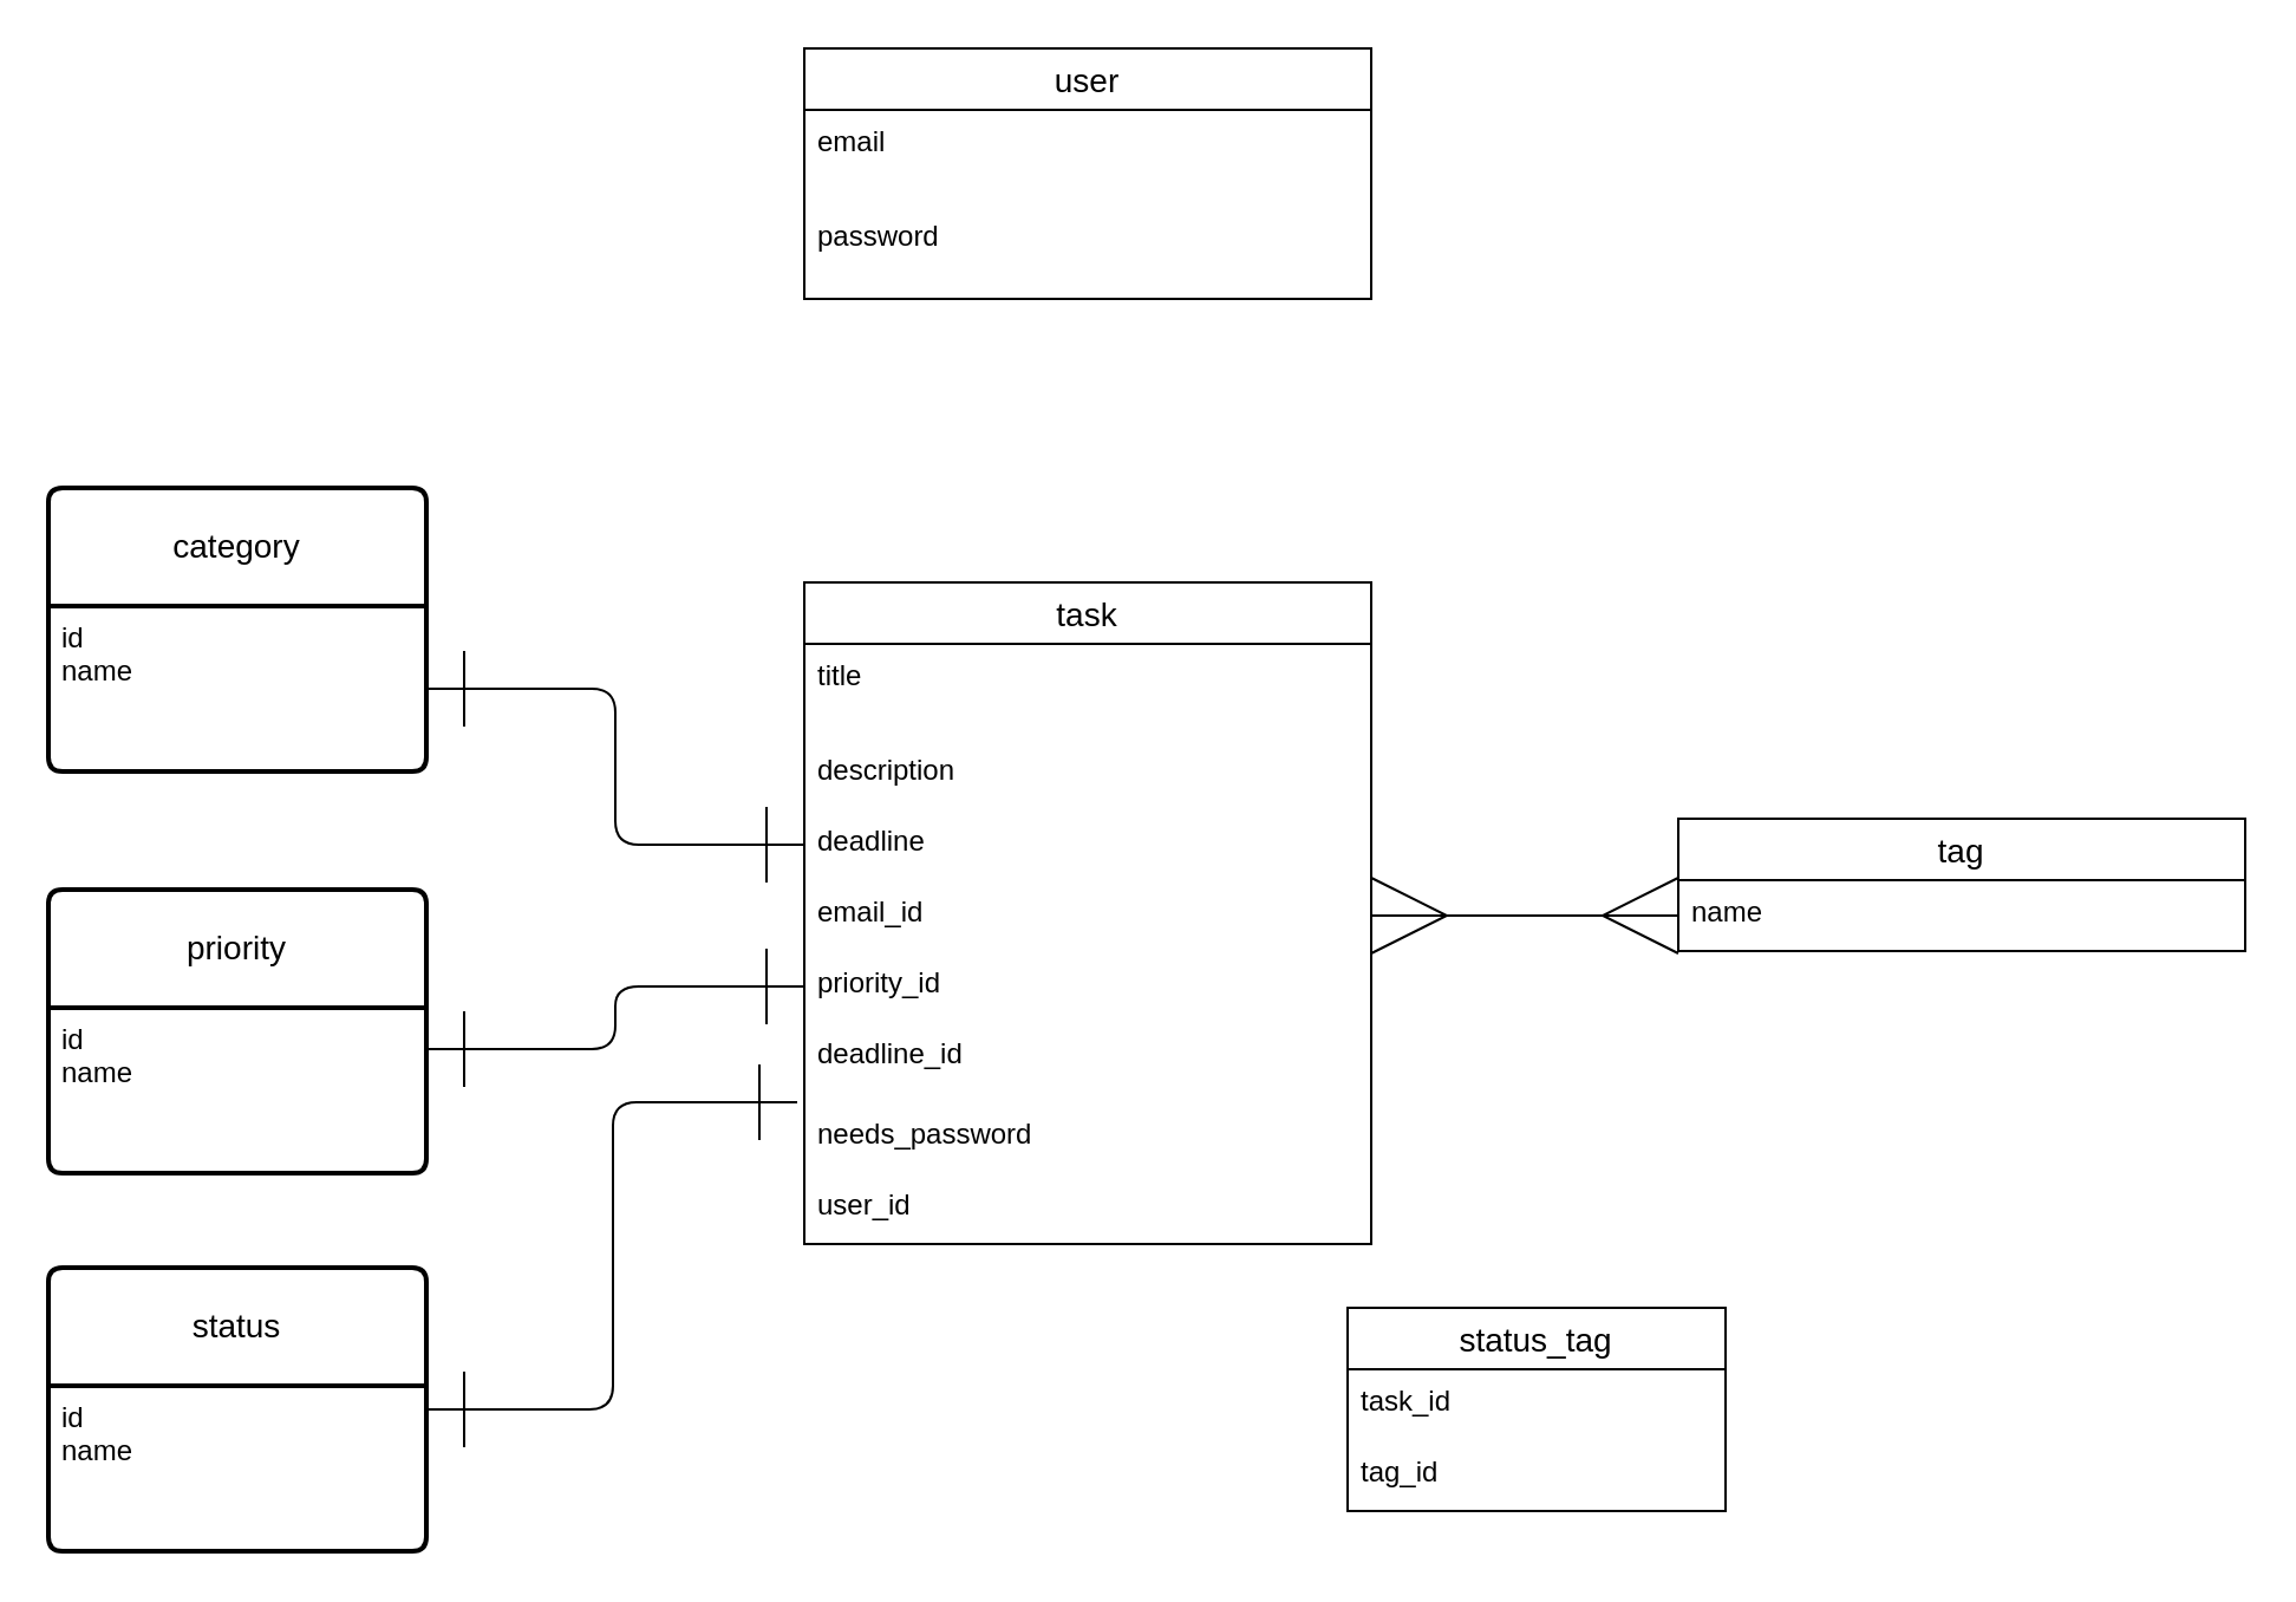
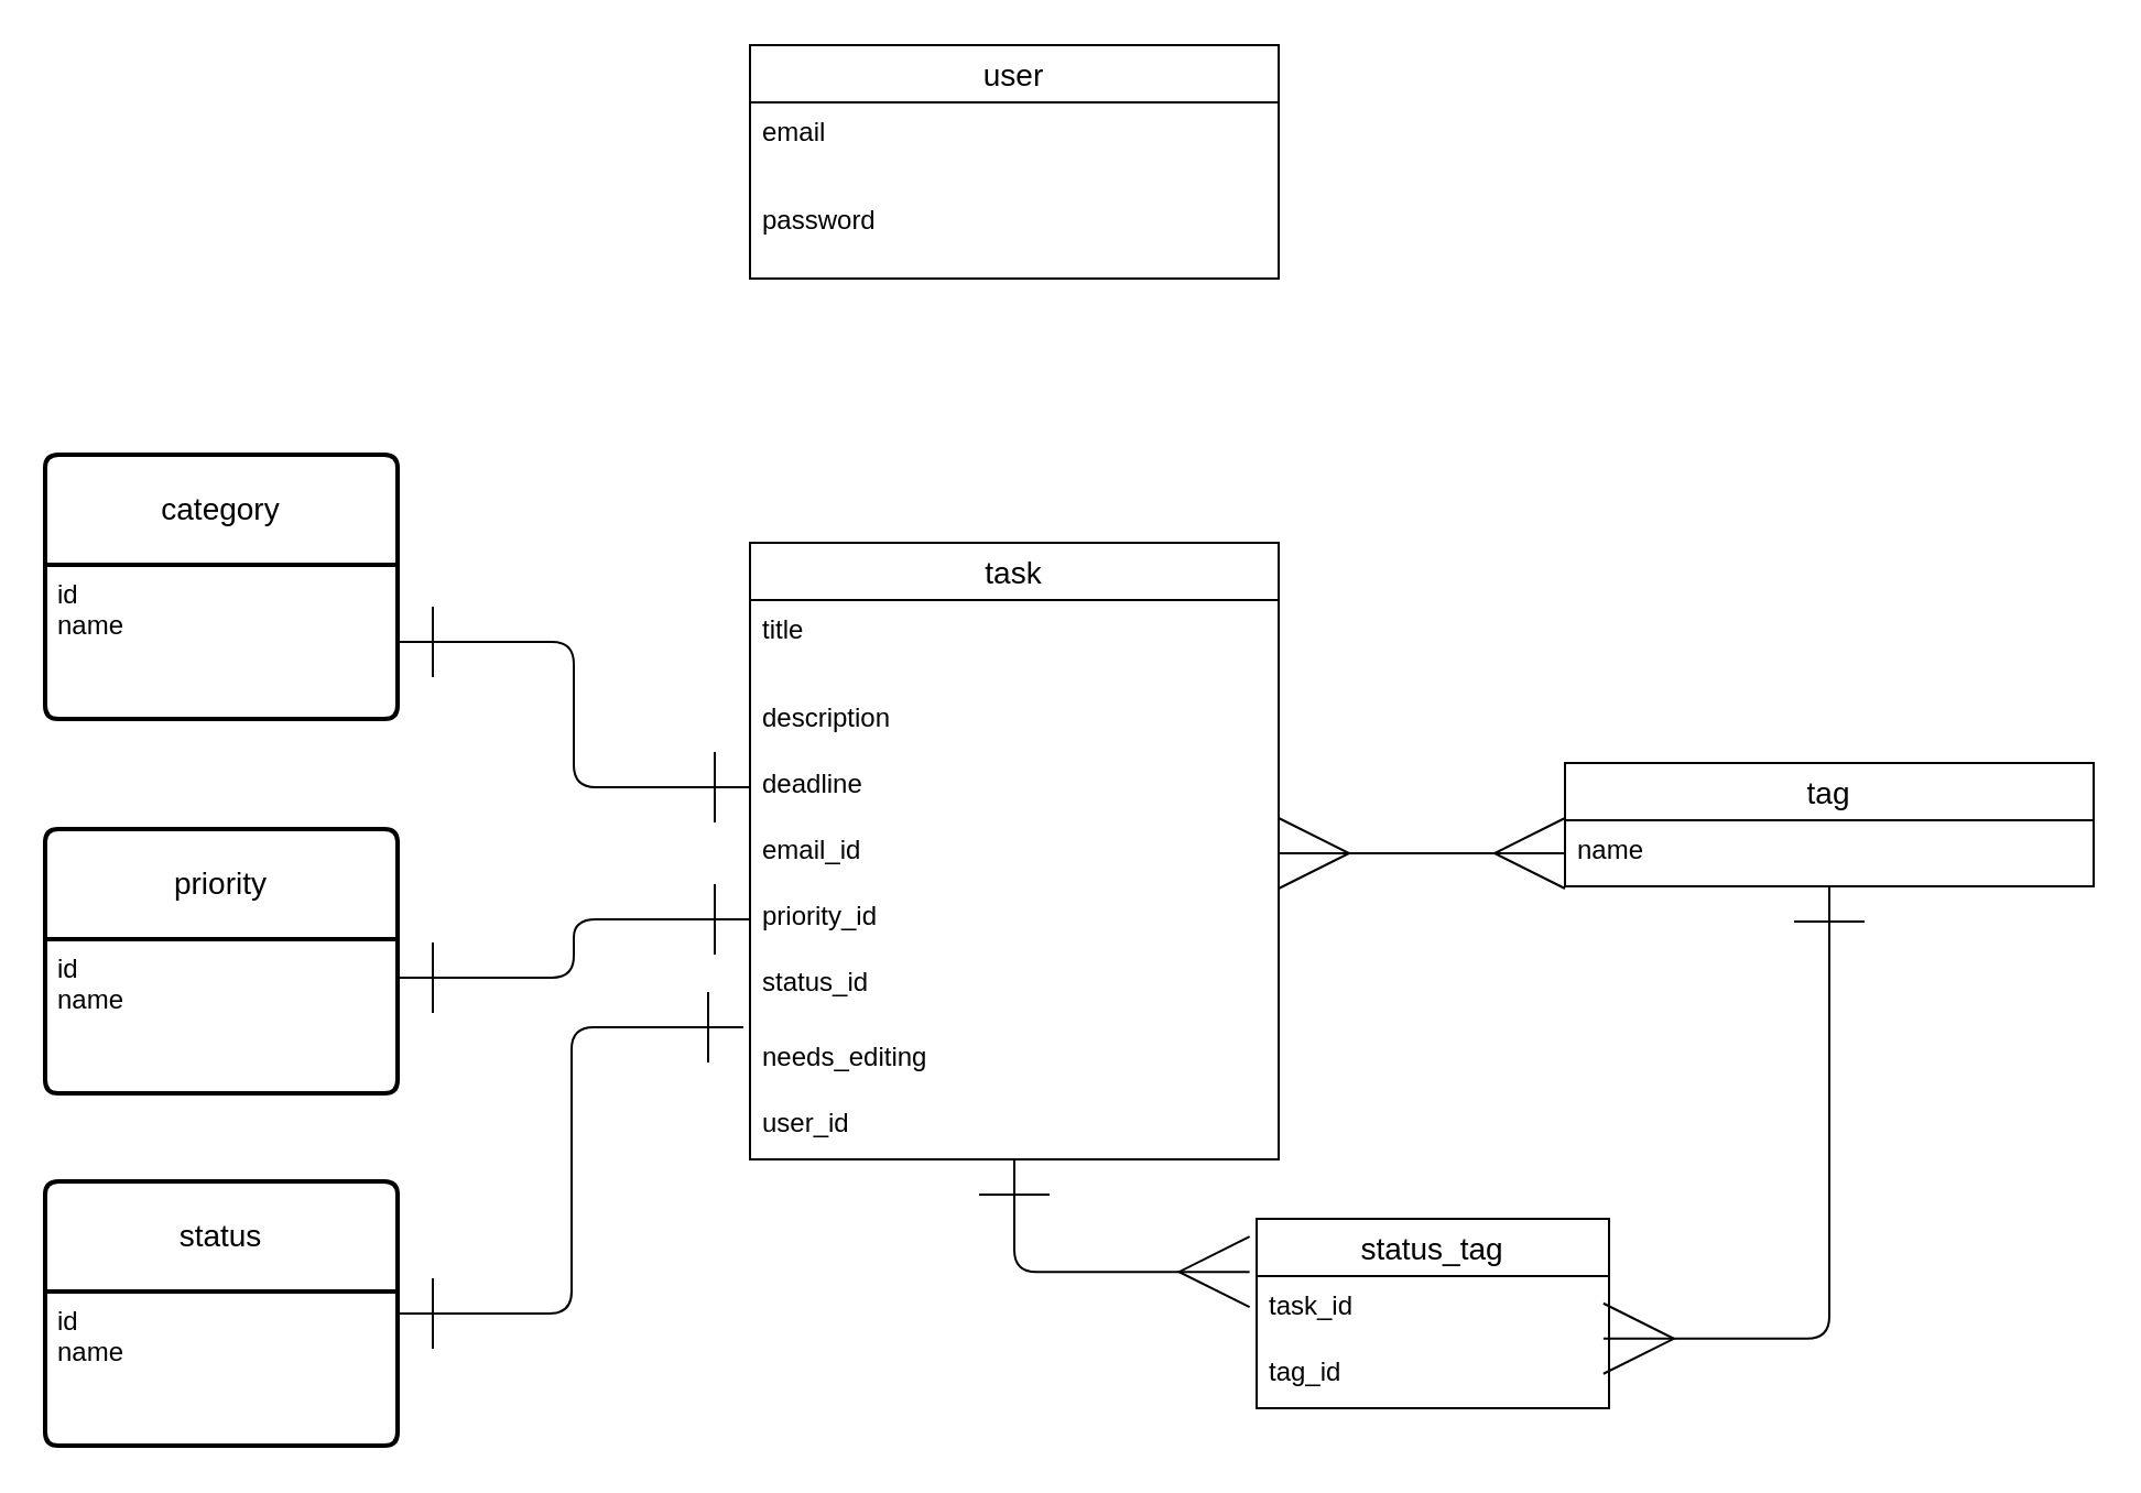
  <mxCell id="0" />
  <mxCell id="1" parent="0" />
  <mxCell id="2" value="user" style="swimlane;fontStyle=0;childLayout=stackLayout;horizontal=1;startSize=26;horizontalStack=0;resizeParent=1;resizeParentMax=0;resizeLast=0;collapsible=1;marginBottom=0;align=center;fontSize=14;" parent="1" vertex="1"><mxGeometry x="340" y="20" width="240" height="106" as="geometry" /></mxCell>
  <mxCell id="3" value="email" style="text;strokeColor=none;fillColor=none;spacingLeft=4;spacingRight=4;overflow=hidden;rotatable=0;points=[[0,0.5],[1,0.5]];portConstraint=eastwest;fontSize=12;whiteSpace=wrap;html=1;" parent="2" vertex="1"><mxGeometry y="26" width="240" height="40" as="geometry" /></mxCell>
  <mxCell id="4" value="password" style="text;strokeColor=none;fillColor=none;spacingLeft=4;spacingRight=4;overflow=hidden;rotatable=0;points=[[0,0.5],[1,0.5]];portConstraint=eastwest;fontSize=12;whiteSpace=wrap;html=1;" parent="2" vertex="1"><mxGeometry y="66" width="240" height="40" as="geometry" /></mxCell>
  <mxCell id="5" value="task" style="swimlane;fontStyle=0;childLayout=stackLayout;horizontal=1;startSize=26;horizontalStack=0;resizeParent=1;resizeParentMax=0;resizeLast=0;collapsible=1;marginBottom=0;align=center;fontSize=14;" parent="1" vertex="1"><mxGeometry x="340" y="246" width="240" height="280" as="geometry" /></mxCell>
  <mxCell id="6" value="title" style="text;strokeColor=none;fillColor=none;spacingLeft=4;spacingRight=4;overflow=hidden;rotatable=0;points=[[0,0.5],[1,0.5]];portConstraint=eastwest;fontSize=12;whiteSpace=wrap;html=1;" parent="5" vertex="1"><mxGeometry y="26" width="240" height="40" as="geometry" /></mxCell>
  <mxCell id="7" value="description" style="text;strokeColor=none;fillColor=none;spacingLeft=4;spacingRight=4;overflow=hidden;rotatable=0;points=[[0,0.5],[1,0.5]];portConstraint=eastwest;fontSize=12;whiteSpace=wrap;html=1;" parent="5" vertex="1"><mxGeometry y="66" width="240" height="30" as="geometry" /></mxCell>
  <mxCell id="8" value="deadline" style="text;strokeColor=none;fillColor=none;spacingLeft=4;spacingRight=4;overflow=hidden;rotatable=0;points=[[0,0.5],[1,0.5]];portConstraint=eastwest;fontSize=12;whiteSpace=wrap;html=1;" parent="5" vertex="1"><mxGeometry y="96" width="240" height="30" as="geometry" /></mxCell>
  <mxCell id="9" value="email_id" style="text;strokeColor=none;fillColor=none;spacingLeft=4;spacingRight=4;overflow=hidden;rotatable=0;points=[[0,0.5],[1,0.5]];portConstraint=eastwest;fontSize=12;whiteSpace=wrap;html=1;" parent="5" vertex="1"><mxGeometry y="126" width="240" height="30" as="geometry" /></mxCell>
  <mxCell id="10" value="priority_id" style="text;strokeColor=none;fillColor=none;spacingLeft=4;spacingRight=4;overflow=hidden;rotatable=0;points=[[0,0.5],[1,0.5]];portConstraint=eastwest;fontSize=12;whiteSpace=wrap;html=1;" parent="5" vertex="1"><mxGeometry y="156" width="240" height="30" as="geometry" /></mxCell>
- <mxCell id="11" value="deadline_id" style="text;strokeColor=none;fillColor=none;spacingLeft=4;spacingRight=4;overflow=hidden;rotatable=0;points=[[0,0.5],[1,0.5]];portConstraint=eastwest;fontSize=12;whiteSpace=wrap;html=1;" parent="5" vertex="1"><mxGeometry y="186" width="240" height="34" as="geometry" /></mxCell>
- <mxCell id="12" value="needs_password" style="text;strokeColor=none;fillColor=none;spacingLeft=4;spacingRight=4;overflow=hidden;rotatable=0;points=[[0,0.5],[1,0.5]];portConstraint=eastwest;fontSize=12;whiteSpace=wrap;html=1;" parent="5" vertex="1"><mxGeometry y="220" width="240" height="30" as="geometry" /></mxCell>
+ <mxCell id="11" value="status_id" style="text;strokeColor=none;fillColor=none;spacingLeft=4;spacingRight=4;overflow=hidden;rotatable=0;points=[[0,0.5],[1,0.5]];portConstraint=eastwest;fontSize=12;whiteSpace=wrap;html=1;" parent="5" vertex="1"><mxGeometry y="186" width="240" height="34" as="geometry" /></mxCell>
+ <mxCell id="12" value="needs_editing" style="text;strokeColor=none;fillColor=none;spacingLeft=4;spacingRight=4;overflow=hidden;rotatable=0;points=[[0,0.5],[1,0.5]];portConstraint=eastwest;fontSize=12;whiteSpace=wrap;html=1;" parent="5" vertex="1"><mxGeometry y="220" width="240" height="30" as="geometry" /></mxCell>
  <mxCell id="13" value="user_id" style="text;strokeColor=none;fillColor=none;spacingLeft=4;spacingRight=4;overflow=hidden;rotatable=0;points=[[0,0.5],[1,0.5]];portConstraint=eastwest;fontSize=12;whiteSpace=wrap;html=1;" parent="5" vertex="1"><mxGeometry y="250" width="240" height="30" as="geometry" /></mxCell>
  <mxCell id="14" value="tag" style="swimlane;fontStyle=0;childLayout=stackLayout;horizontal=1;startSize=26;horizontalStack=0;resizeParent=1;resizeParentMax=0;resizeLast=0;collapsible=1;marginBottom=0;align=center;fontSize=14;" parent="1" vertex="1"><mxGeometry x="710" y="346" width="240" height="56" as="geometry" /></mxCell>
  <mxCell id="15" value="name" style="text;strokeColor=none;fillColor=none;spacingLeft=4;spacingRight=4;overflow=hidden;rotatable=0;points=[[0,0.5],[1,0.5]];portConstraint=eastwest;fontSize=12;whiteSpace=wrap;html=1;" parent="14" vertex="1"><mxGeometry y="26" width="240" height="30" as="geometry" /></mxCell>
  <mxCell id="16" value="category" style="swimlane;childLayout=stackLayout;horizontal=1;startSize=50;horizontalStack=0;rounded=1;fontSize=14;fontStyle=0;strokeWidth=2;resizeParent=0;resizeLast=1;shadow=0;dashed=0;align=center;arcSize=4;whiteSpace=wrap;html=1;" parent="1" vertex="1"><mxGeometry x="20" y="206" width="160" height="120" as="geometry" /></mxCell>
  <mxCell id="17" value="id&lt;div&gt;name&lt;/div&gt;" style="align=left;strokeColor=none;fillColor=none;spacingLeft=4;fontSize=12;verticalAlign=top;resizable=0;rotatable=0;part=1;html=1;" parent="16" vertex="1"><mxGeometry y="50" width="160" height="70" as="geometry" /></mxCell>
  <mxCell id="18" style="edgeStyle=elbowEdgeStyle;html=1;endArrow=ERone;endFill=0;startArrow=ERone;startFill=0;endSize=30;startSize=30;entryX=0;entryY=0.5;entryDx=0;entryDy=0;" parent="1" source="17" target="8" edge="1"><mxGeometry relative="1" as="geometry"><mxPoint x="330" y="356" as="targetPoint" /></mxGeometry></mxCell>
  <mxCell id="19" style="edgeStyle=none;html=1;exitX=0;exitY=0.5;exitDx=0;exitDy=0;entryX=1;entryY=0.5;entryDx=0;entryDy=0;endArrow=ERmany;endFill=0;startArrow=ERmany;startFill=0;endSize=30;startSize=30;" parent="1" source="15" edge="1"><mxGeometry relative="1" as="geometry"><mxPoint x="580" y="387" as="targetPoint" /></mxGeometry></mxCell>
  <mxCell id="20" value="status" style="swimlane;childLayout=stackLayout;horizontal=1;startSize=50;horizontalStack=0;rounded=1;fontSize=14;fontStyle=0;strokeWidth=2;resizeParent=0;resizeLast=1;shadow=0;dashed=0;align=center;arcSize=4;whiteSpace=wrap;html=1;" parent="1" vertex="1"><mxGeometry x="20" y="536" width="160" height="120" as="geometry" /></mxCell>
  <mxCell id="21" value="id&lt;div&gt;name&lt;/div&gt;" style="align=left;strokeColor=none;fillColor=none;spacingLeft=4;fontSize=12;verticalAlign=top;resizable=0;rotatable=0;part=1;html=1;" parent="20" vertex="1"><mxGeometry y="50" width="160" height="70" as="geometry" /></mxCell>
  <mxCell id="22" style="edgeStyle=elbowEdgeStyle;html=1;endSize=30;startSize=30;endArrow=ERone;endFill=0;startArrow=ERone;startFill=0;" parent="1" source="20" edge="1"><mxGeometry relative="1" as="geometry"><mxPoint x="337" y="466" as="targetPoint" /><Array as="points"><mxPoint x="259" y="466" /></Array></mxGeometry></mxCell>
  <mxCell id="23" value="status_tag" style="swimlane;fontStyle=0;childLayout=stackLayout;horizontal=1;startSize=26;horizontalStack=0;resizeParent=1;resizeParentMax=0;resizeLast=0;collapsible=1;marginBottom=0;align=center;fontSize=14;" parent="1" vertex="1"><mxGeometry x="570" y="553" width="160" height="86" as="geometry" /></mxCell>
  <mxCell id="24" value="task_id" style="text;strokeColor=none;fillColor=none;spacingLeft=4;spacingRight=4;overflow=hidden;rotatable=0;points=[[0,0.5],[1,0.5]];portConstraint=eastwest;fontSize=12;whiteSpace=wrap;html=1;" parent="23" vertex="1"><mxGeometry y="26" width="160" height="30" as="geometry" /></mxCell>
  <mxCell id="25" value="tag_id" style="text;strokeColor=none;fillColor=none;spacingLeft=4;spacingRight=4;overflow=hidden;rotatable=0;points=[[0,0.5],[1,0.5]];portConstraint=eastwest;fontSize=12;whiteSpace=wrap;html=1;" parent="23" vertex="1"><mxGeometry y="56" width="160" height="30" as="geometry" /></mxCell>
+ <mxCell id="26" style="edgeStyle=orthogonalEdgeStyle;html=1;entryX=-0.02;entryY=-0.064;entryDx=0;entryDy=0;entryPerimeter=0;endArrow=ERmany;endFill=0;startArrow=ERone;startFill=0;endSize=30;startSize=30;" parent="1" source="5" target="24" edge="1"><mxGeometry relative="1" as="geometry" /></mxCell>
+ <mxCell id="27" style="edgeStyle=orthogonalEdgeStyle;html=1;entryX=0.984;entryY=-0.054;entryDx=0;entryDy=0;entryPerimeter=0;endArrow=ERmany;endFill=0;startArrow=ERone;startFill=0;endSize=30;startSize=30;" parent="1" source="14" target="25" edge="1"><mxGeometry relative="1" as="geometry" /></mxCell>
  <mxCell id="28" value="priority" style="swimlane;childLayout=stackLayout;horizontal=1;startSize=50;horizontalStack=0;rounded=1;fontSize=14;fontStyle=0;strokeWidth=2;resizeParent=0;resizeLast=1;shadow=0;dashed=0;align=center;arcSize=4;whiteSpace=wrap;html=1;" parent="1" vertex="1"><mxGeometry x="20" y="376" width="160" height="120" as="geometry" /></mxCell>
  <mxCell id="29" value="&lt;div&gt;id&lt;/div&gt;name" style="align=left;strokeColor=none;fillColor=none;spacingLeft=4;fontSize=12;verticalAlign=top;resizable=0;rotatable=0;part=1;html=1;" parent="28" vertex="1"><mxGeometry y="50" width="160" height="70" as="geometry" /></mxCell>
  <mxCell id="30" style="edgeStyle=elbowEdgeStyle;html=1;entryX=0;entryY=0.5;entryDx=0;entryDy=0;endArrow=ERone;endFill=0;startArrow=ERone;startFill=0;endSize=30;startSize=30;exitX=1;exitY=0.25;exitDx=0;exitDy=0;" parent="1" source="29" target="10" edge="1"><mxGeometry relative="1" as="geometry"><mxPoint x="350" y="536" as="targetPoint" /><mxPoint x="190" y="440" as="sourcePoint" /></mxGeometry></mxCell>
